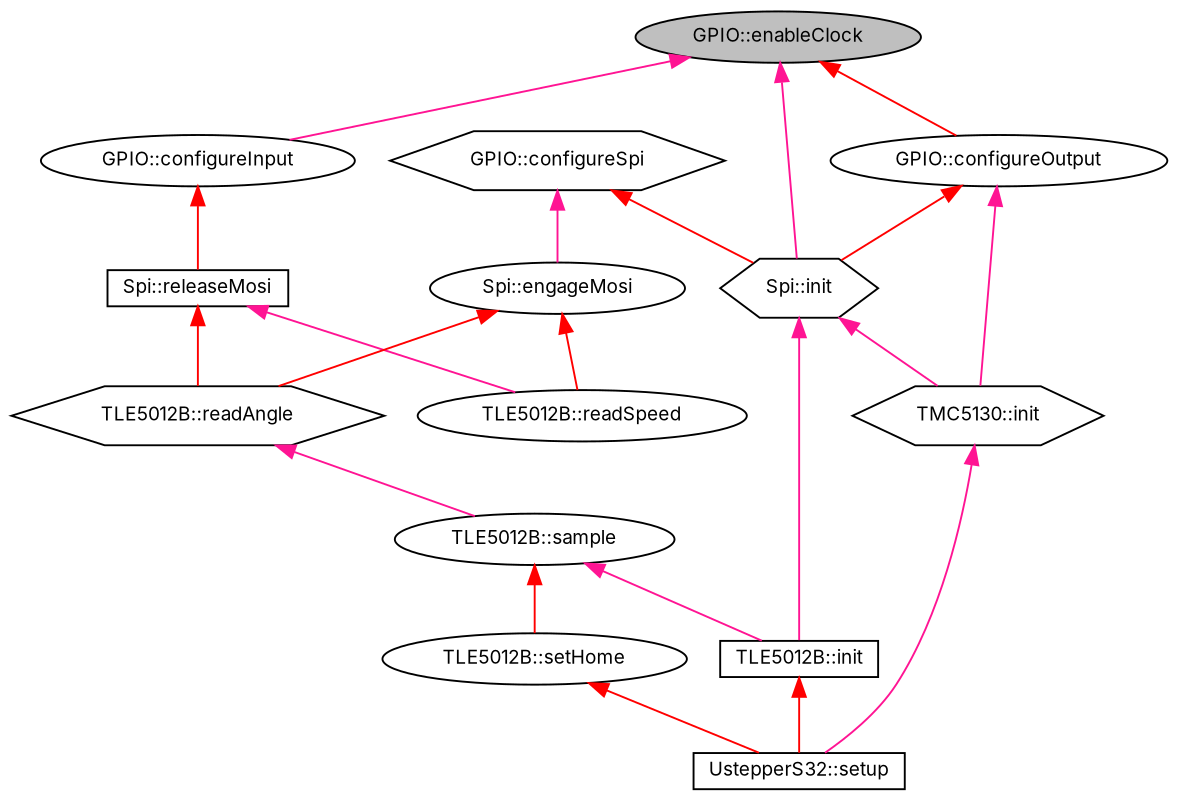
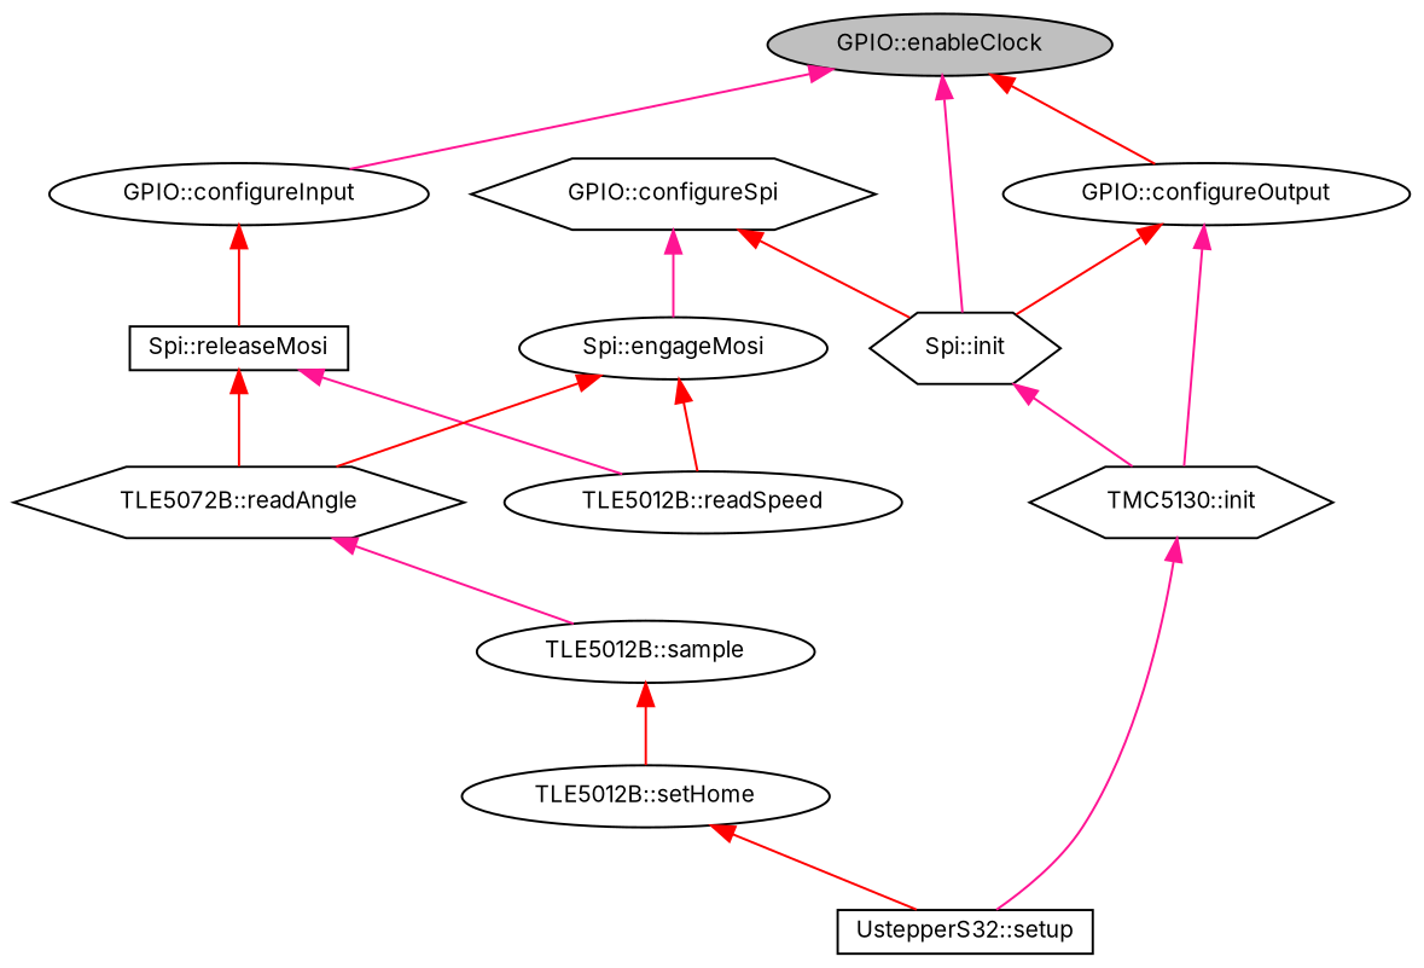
  digraph {
    fontname=Inter
    rankdir=TB
    node [color=black fillcolor=white fontname=Inter fontsize=10 shape=ellipse style=filled]
    edge [color=deeppink dir=back fontname=Inter fontsize=10 labelfontname=Helvetica labelfontsize=10 style=solid]
    n1 [fillcolor=grey75 fontcolor=black height=0.2 label="GPIO::enableClock" width=0.4]
    n2 [height=0.2 label="GPIO::configureInput" width=0.4]
    n3 [height=0.2 label="GPIO::configureOutput" width=0.4]
    n4 [height=0.2 label="Spi::init" shape=hexagon width=0.4]
    n5 [height=0.2 label="Spi::releaseMosi" shape=box width=0.4]
    n6 [height=0.2 label="TMC5130::init" shape=hexagon width=0.4]
    n7 [height=0.2 label="GPIO::configureSpi" shape=hexagon width=0.4]
    n8 [height=0.2 label="Spi::engageMosi" width=0.4]
-   n9 [height=0.2 label="TLE5012B::readAngle" shape=hexagon width=0.4]
+   n9 [height=0.2 label="TLE5072B::readAngle" shape=hexagon width=0.4]
    n10 [height=0.2 label="TLE5012B::readSpeed" width=0.4]
    n11 [height=0.2 label="TLE5012B::sample" width=0.4]
-   n12 [height=0.2 label="TLE5012B::init" shape=box width=0.4]
    n13 [height=0.2 label="TLE5012B::setHome" width=0.4]
    n14 [height=0.2 label="UstepperS32::setup" shape=box width=0.4]
    n1 -> n2
    n1 -> n3 [color=red]
    n1 -> n4
    n2 -> n5 [color=red]
    n3 -> n4 [color=red]
    n3 -> n6
    n4 -> n6
-   n4 -> n12
    n5 -> n9 [color=red]
    n5 -> n10
    n6 -> n14
    n7 -> n4 [color=red]
    n7 -> n8
    n8 -> n9 [color=red]
    n8 -> n10 [color=red]
    n9 -> n11
-   n11 -> n12
    n11 -> n13 [color=red]
-   n12 -> n14 [color=red]
    n13 -> n14 [color=red]
  }
